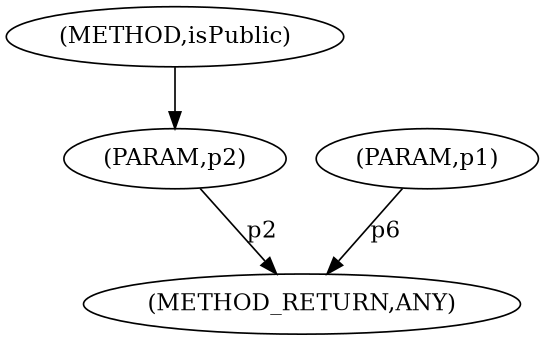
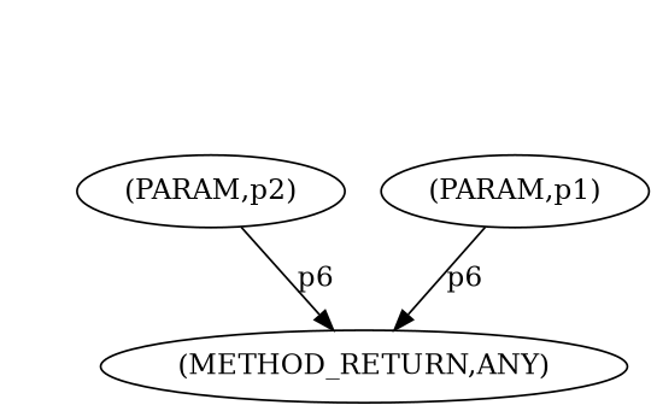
  digraph {
-   n1 [label=<(METHOD,isPublic)>]
    n2 [label=<(PARAM,p2)>]
    n3 [label=<(PARAM,p1)>]
    n4 [label=<(METHOD_RETURN,ANY)>]
-   n1 -> n2
-   n2 -> n4 [label=p2]
+   n2 -> n4 [label=p6]
    n3 -> n4 [label=p6]
  }
